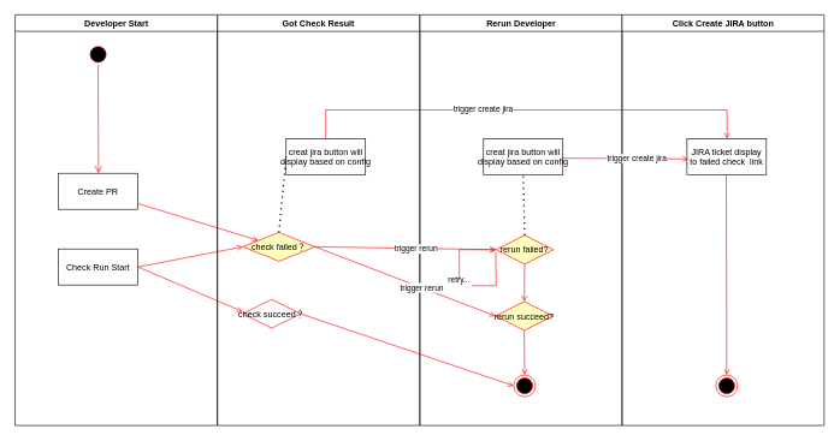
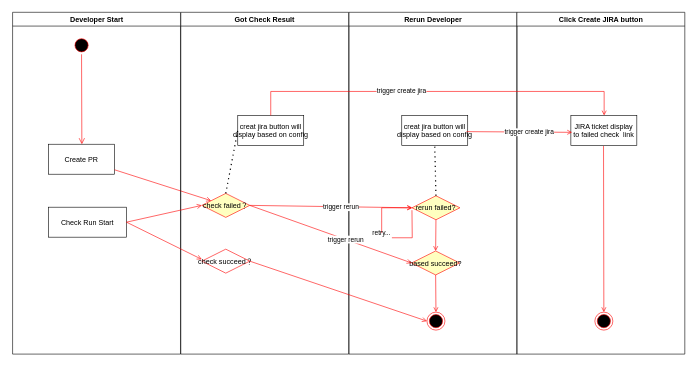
  <mxCell id="0" />
  <mxCell id="1" parent="0" />
  <mxCell id="2" value="Developer Start" style="swimlane;whiteSpace=wrap;startSize=23;" parent="1" vertex="1"><mxGeometry x="20.5" y="20" width="280" height="570" as="geometry" /></mxCell>
  <mxCell id="3" value="" style="ellipse;shape=startState;fillColor=#000000;strokeColor=#ff0000;" parent="2" vertex="1"><mxGeometry x="100" y="40" width="30" height="30" as="geometry" /></mxCell>
  <mxCell id="4" value="" style="edgeStyle=elbowEdgeStyle;elbow=horizontal;verticalAlign=bottom;endArrow=open;endSize=8;strokeColor=#FF0000;endFill=1;rounded=0;entryX=0.5;entryY=0;entryDx=0;entryDy=0;" parent="2" source="3" target="5" edge="1"><mxGeometry x="100" y="40" as="geometry"><mxPoint x="115.5" y="110" as="targetPoint" /></mxGeometry></mxCell>
  <mxCell id="5" value="Create PR" style="" parent="2" vertex="1"><mxGeometry x="60" y="220" width="110" height="50" as="geometry" /></mxCell>
- <mxCell id="6" value="Check Run Start" style="" parent="2" vertex="1"><mxGeometry x="60" y="325" width="110" height="50" as="geometry" /></mxCell>
+ <mxCell id="6" value="Check Run Start" style="" parent="2" vertex="1"><mxGeometry x="60" y="325" width="130" height="50" as="geometry" /></mxCell>
  <mxCell id="7" value="" style="endArrow=open;strokeColor=#FF0000;endFill=1;rounded=0;" parent="2" source="5" target="10" edge="1"><mxGeometry relative="1" as="geometry" /></mxCell>
  <mxCell id="8" value="Got Check Result" style="swimlane;whiteSpace=wrap" parent="1" vertex="1"><mxGeometry x="301" y="20" width="280" height="570" as="geometry" /></mxCell>
  <mxCell id="9" value="check succeed？" style="rhombus;fillColor=#ffffff;strokeColor=#ff0000;" vertex="1" parent="8"><mxGeometry x="35" y="395" width="80" height="40" as="geometry" /></mxCell>
- <mxCell id="10" value="check failed？" style="rhombus;fillColor=#ffffc0;strokeColor=#ff0000;" vertex="1" parent="8"><mxGeometry x="35" y="302" width="100" height="40" as="geometry" /></mxCell>
+ <mxCell id="10" value="check failed？" style="rhombus;fillColor=#ffffc0;strokeColor=#ff0000;" vertex="1" parent="8"><mxGeometry x="35" y="302" width="80" height="40" as="geometry" /></mxCell>
  <mxCell id="11" value="creat jira button will&#10;display based on config" style="" vertex="1" parent="8"><mxGeometry x="95" y="172" width="110" height="50" as="geometry" /></mxCell>
  <mxCell id="12" value="" style="endArrow=none;dashed=1;html=1;dashPattern=1 3;strokeWidth=2;rounded=0;labelBackgroundColor=red;fontFamily=Helvetica;fontSize=11;fontColor=default;endSize=8;shape=connector;elbow=horizontal;exitX=0.5;exitY=0;exitDx=0;exitDy=0;entryX=0;entryY=0.5;entryDx=0;entryDy=0;" edge="1" parent="8" source="10" target="11"><mxGeometry width="50" height="50" relative="1" as="geometry"><mxPoint x="50" y="282" as="sourcePoint" /><mxPoint x="100" y="232" as="targetPoint" /></mxGeometry></mxCell>
  <mxCell id="13" value="Rerun Developer" style="swimlane;whiteSpace=wrap" parent="1" vertex="1"><mxGeometry x="581.5" y="20" width="280" height="570" as="geometry" /></mxCell>
  <mxCell id="14" value="" style="ellipse;shape=endState;fillColor=#000000;strokeColor=#ff0000" parent="13" vertex="1"><mxGeometry x="130" y="500" width="30" height="30" as="geometry" /></mxCell>
- <mxCell id="15" value="rerun succeed?" style="rhombus;fillColor=#ffffc0;strokeColor=#ff0000;" vertex="1" parent="13"><mxGeometry x="104.5" y="398" width="80" height="40" as="geometry" /></mxCell>
+ <mxCell id="15" value="based succeed?" style="rhombus;fillColor=#ffffc0;strokeColor=#ff0000;" vertex="1" parent="13"><mxGeometry x="104.5" y="398" width="80" height="40" as="geometry" /></mxCell>
  <mxCell id="16" value="" style="endArrow=open;strokeColor=#FF0000;endFill=1;rounded=0;entryX=0.5;entryY=0;entryDx=0;entryDy=0;exitX=0.5;exitY=1;exitDx=0;exitDy=0;" edge="1" parent="13" source="15" target="14"><mxGeometry relative="1" as="geometry"><mxPoint x="-154.5" y="332" as="sourcePoint" /><mxPoint x="75.5" y="272" as="targetPoint" /></mxGeometry></mxCell>
  <mxCell id="17" value="rerun failed?" style="rhombus;fillColor=#ffffc0;strokeColor=#ff0000;" vertex="1" parent="13"><mxGeometry x="105" y="306" width="80" height="40" as="geometry" /></mxCell>
  <mxCell id="18" value="creat jira button will&#10;display based on config" style="" vertex="1" parent="13"><mxGeometry x="88" y="172" width="110" height="50" as="geometry" /></mxCell>
  <mxCell id="19" value="" style="endArrow=none;dashed=1;html=1;dashPattern=1 3;strokeWidth=2;rounded=0;labelBackgroundColor=red;fontFamily=Helvetica;fontSize=11;fontColor=default;endSize=8;shape=connector;elbow=horizontal;exitX=0.5;exitY=0;exitDx=0;exitDy=0;entryX=0.5;entryY=1;entryDx=0;entryDy=0;" edge="1" parent="13" source="17" target="18"><mxGeometry width="50" height="50" relative="1" as="geometry"><mxPoint x="140" y="306" as="sourcePoint" /><mxPoint x="160.5" y="222" as="targetPoint" /></mxGeometry></mxCell>
  <mxCell id="20" value="" style="endArrow=open;strokeColor=#FF0000;endFill=1;rounded=0;exitX=0.5;exitY=1;exitDx=0;exitDy=0;entryX=0.5;entryY=0;entryDx=0;entryDy=0;" edge="1" parent="13" source="17" target="15"><mxGeometry relative="1" as="geometry"><mxPoint x="-381" y="360" as="sourcePoint" /><mxPoint x="-235.5" y="422" as="targetPoint" /></mxGeometry></mxCell>
  <mxCell id="21" value="" style="endArrow=open;strokeColor=#FF0000;endFill=1;rounded=0;entryX=0;entryY=0.5;entryDx=0;entryDy=0;exitX=1;exitY=0.5;exitDx=0;exitDy=0;" parent="1" source="6" target="10" edge="1"><mxGeometry relative="1" as="geometry"><mxPoint x="321" y="370" as="targetPoint" /></mxGeometry></mxCell>
  <mxCell id="22" value="" style="endArrow=open;strokeColor=#FF0000;endFill=1;rounded=0;exitX=1;exitY=0.5;exitDx=0;exitDy=0;" edge="1" parent="1" source="6"><mxGeometry relative="1" as="geometry"><mxPoint x="200.5" y="397.83" as="sourcePoint" /><mxPoint x="336" y="432" as="targetPoint" /></mxGeometry></mxCell>
  <mxCell id="23" value="" style="edgeStyle=none;strokeColor=#FF0000;endArrow=open;endFill=1;rounded=0;exitX=1;exitY=0.5;exitDx=0;exitDy=0;entryX=0;entryY=0.5;entryDx=0;entryDy=0;" parent="1" target="14" edge="1" source="9"><mxGeometry width="100" height="100" relative="1" as="geometry"><mxPoint x="550.5" y="449.5" as="sourcePoint" /><mxPoint x="670.5" y="449.843" as="targetPoint" /></mxGeometry></mxCell>
  <mxCell id="24" value="" style="endArrow=open;strokeColor=#FF0000;endFill=1;rounded=0;entryX=0;entryY=0.5;entryDx=0;entryDy=0;exitX=1;exitY=0.5;exitDx=0;exitDy=0;" edge="1" parent="1" source="10" target="15"><mxGeometry relative="1" as="geometry"><mxPoint x="486" y="350" as="sourcePoint" /><mxPoint x="616" y="227" as="targetPoint" /></mxGeometry></mxCell>
  <mxCell id="25" value="trigger rerun" style="edgeLabel;html=1;align=center;verticalAlign=middle;resizable=0;points=[];fontSize=11;fontFamily=Helvetica;fontColor=default;" vertex="1" connectable="0" parent="24"><mxGeometry x="0.179" relative="1" as="geometry"><mxPoint as="offset" /></mxGeometry></mxCell>
  <mxCell id="26" value="" style="endArrow=open;strokeColor=#FF0000;endFill=1;rounded=0;entryX=0;entryY=0.5;entryDx=0;entryDy=0;exitX=1;exitY=0.5;exitDx=0;exitDy=0;" edge="1" parent="1" source="10" target="17"><mxGeometry relative="1" as="geometry"><mxPoint x="426" y="352" as="sourcePoint" /><mxPoint x="696" y="448" as="targetPoint" /></mxGeometry></mxCell>
  <mxCell id="27" value="trigger rerun" style="edgeLabel;html=1;align=center;verticalAlign=middle;resizable=0;points=[];fontSize=11;fontFamily=Helvetica;fontColor=default;" vertex="1" connectable="0" parent="26"><mxGeometry x="0.113" relative="1" as="geometry"><mxPoint x="1" as="offset" /></mxGeometry></mxCell>
  <mxCell id="28" value="Click Create JIRA button" style="swimlane;whiteSpace=wrap" vertex="1" parent="1"><mxGeometry x="861.5" y="20" width="280" height="570" as="geometry" /></mxCell>
  <mxCell id="29" value="" style="ellipse;shape=endState;fillColor=#000000;strokeColor=#ff0000" vertex="1" parent="28"><mxGeometry x="130" y="500" width="30" height="30" as="geometry" /></mxCell>
  <mxCell id="30" value="JIRA ticket display&#10;to failed check  link" style="" vertex="1" parent="28"><mxGeometry x="90" y="172" width="110" height="50" as="geometry" /></mxCell>
  <mxCell id="31" value="" style="endArrow=open;strokeColor=#FF0000;endFill=1;rounded=0;exitX=0.495;exitY=1.02;exitDx=0;exitDy=0;exitPerimeter=0;entryX=0.5;entryY=0;entryDx=0;entryDy=0;" edge="1" parent="28" source="30" target="29"><mxGeometry relative="1" as="geometry"><mxPoint x="-661" y="360" as="sourcePoint" /><mxPoint x="-515.5" y="422" as="targetPoint" /></mxGeometry></mxCell>
  <mxCell id="32" value="" style="endArrow=open;strokeColor=#FF0000;endFill=1;rounded=0;" edge="1" parent="1"><mxGeometry relative="1" as="geometry"><mxPoint x="451" y="192" as="sourcePoint" /><mxPoint x="1007" y="192" as="targetPoint" /><Array as="points"><mxPoint x="451" y="152" /><mxPoint x="1007" y="152" /></Array></mxGeometry></mxCell>
  <mxCell id="33" value="trigger create jira" style="edgeLabel;html=1;align=center;verticalAlign=middle;resizable=0;points=[];fontSize=11;fontFamily=Helvetica;fontColor=default;" vertex="1" connectable="0" parent="32"><mxGeometry x="-0.192" y="2" relative="1" as="geometry"><mxPoint as="offset" /></mxGeometry></mxCell>
  <mxCell id="34" value="" style="endArrow=open;strokeColor=#FF0000;endFill=1;rounded=0;entryX=0.018;entryY=0.563;entryDx=0;entryDy=0;exitX=0.981;exitY=0.54;exitDx=0;exitDy=0;exitPerimeter=0;entryPerimeter=0;" edge="1" parent="1" source="18" target="30"><mxGeometry relative="1" as="geometry"><mxPoint x="200.5" y="380" as="sourcePoint" /><mxPoint x="346" y="352" as="targetPoint" /></mxGeometry></mxCell>
  <mxCell id="35" value="trigger create jira" style="edgeLabel;html=1;align=center;verticalAlign=middle;resizable=0;points=[];fontSize=11;fontFamily=Helvetica;fontColor=default;" vertex="1" connectable="0" parent="34"><mxGeometry x="0.175" relative="1" as="geometry"><mxPoint x="1" as="offset" /></mxGeometry></mxCell>
  <mxCell id="36" value="retry...&#10;" style="endArrow=open;strokeColor=#FF0000;endFill=1;rounded=0;exitX=0;exitY=0.5;exitDx=0;exitDy=0;" edge="1" parent="1"><mxGeometry relative="1" as="geometry"><mxPoint x="686.5" y="350" as="sourcePoint" /><mxPoint x="687" y="346" as="targetPoint" /><Array as="points"><mxPoint x="687" y="396" /><mxPoint x="636" y="396" /><mxPoint x="636" y="346" /></Array></mxGeometry></mxCell>
